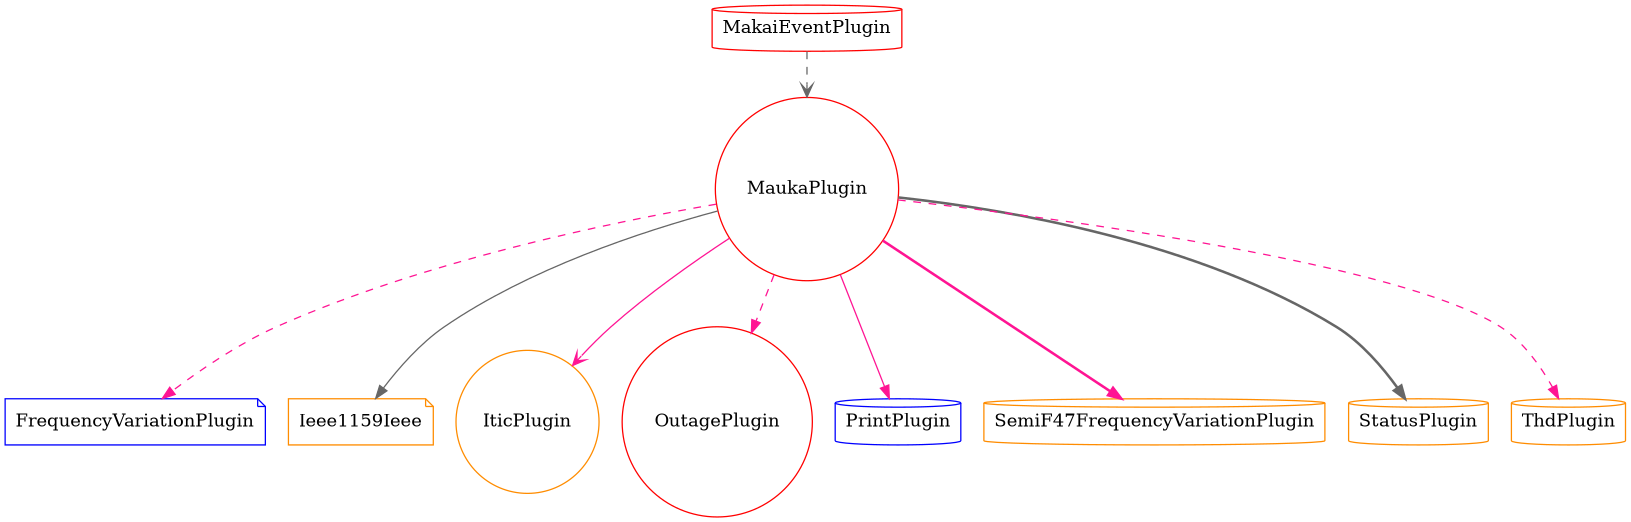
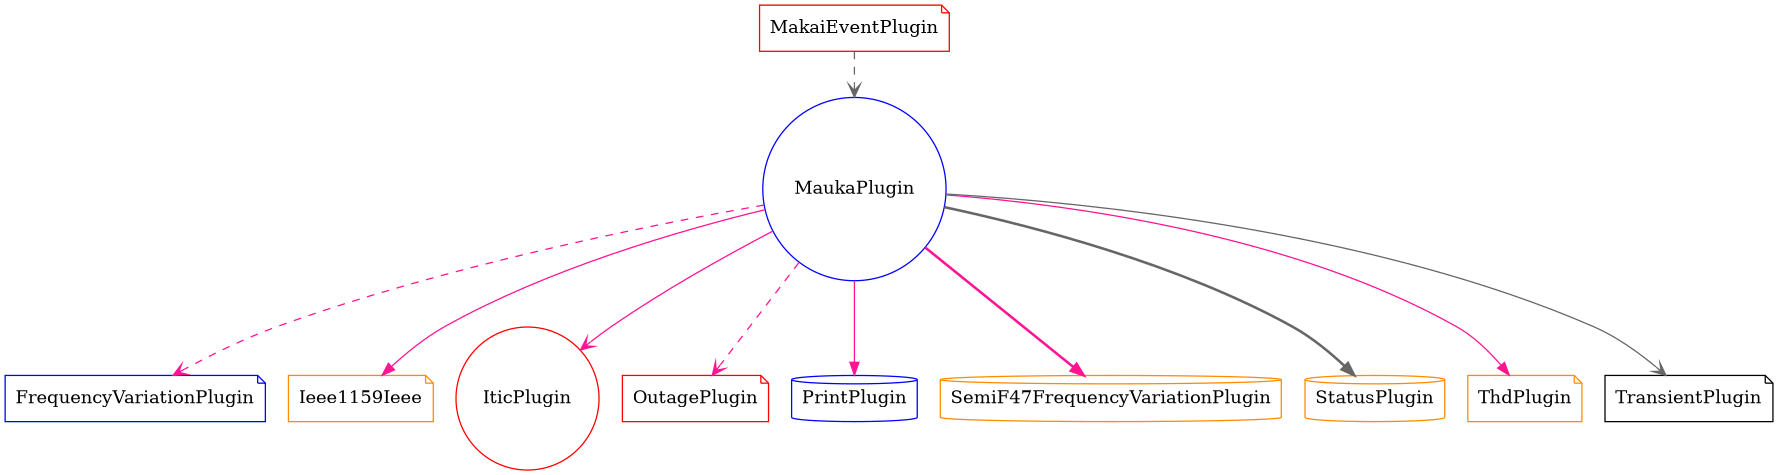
  digraph {
    node [color=red shape=note]
    edge [arrowhead=normal color=deeppink style=solid]
-   MaukaPlugin [shape=circle]
+   MaukaPlugin [color=blue shape=circle]
    FrequencyVariationPlugin [color=blue]
    n3 [color=darkorange label=Ieee1159Ieee]
-   IticPlugin [color=darkorange shape=circle]
-   OutagePlugin [shape=circle]
+   IticPlugin [shape=circle]
+   OutagePlugin
    PrintPlugin [color=blue shape=cylinder]
    n7 [color=darkorange label=SemiF47FrequencyVariationPlugin shape=cylinder]
    StatusPlugin [color=darkorange shape=cylinder]
-   ThdPlugin [color=darkorange shape=cylinder]
-   MakaiEventPlugin [shape=cylinder]
-   MaukaPlugin -> FrequencyVariationPlugin [style=dashed]
-   MaukaPlugin -> n3 [color=gray40]
+   ThdPlugin [color=darkorange]
+   TransientPlugin [color=black]
+   MakaiEventPlugin
+   MaukaPlugin -> FrequencyVariationPlugin [arrowhead=vee style=dashed]
+   MaukaPlugin -> n3
    MaukaPlugin -> IticPlugin [arrowhead=vee]
-   MaukaPlugin -> OutagePlugin [style=dashed]
+   MaukaPlugin -> OutagePlugin [arrowhead=vee style=dashed]
    MaukaPlugin -> PrintPlugin
    MaukaPlugin -> n7 [style=bold]
    MaukaPlugin -> StatusPlugin [color=gray40 style=bold]
-   MaukaPlugin -> ThdPlugin [style=dashed]
+   MaukaPlugin -> ThdPlugin
+   MaukaPlugin -> TransientPlugin [arrowhead=vee color=gray40]
    MakaiEventPlugin -> MaukaPlugin [arrowhead=vee color=gray40 style=dashed]
  }
